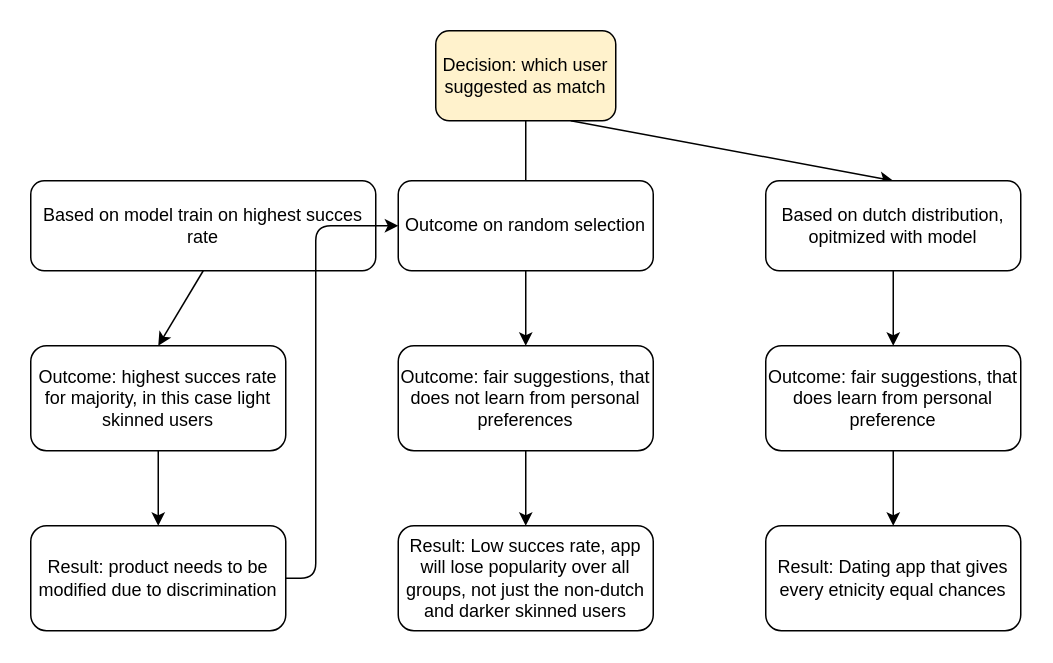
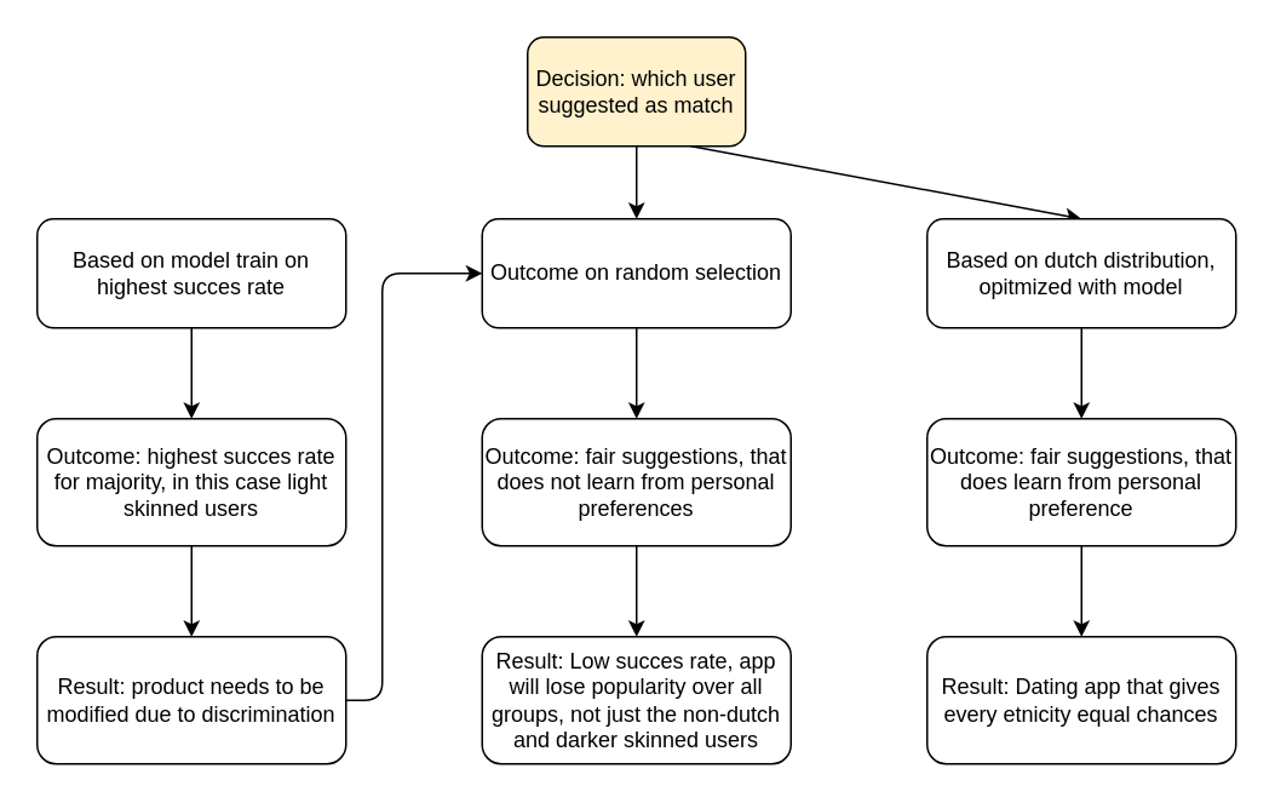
  <mxCell id="0" />
  <mxCell id="1" parent="0" />
- <mxCell id="2" style="edgeStyle=none;html=1;exitX=0.5;exitY=1;exitDx=0;exitDy=0;entryX=0.5;entryY=0;entryDx=0;entryDy=0;endArrow=none;" parent="1" source="4" target="8" edge="1"><mxGeometry relative="1" as="geometry" /></mxCell>
+ <mxCell id="2" style="edgeStyle=none;html=1;exitX=0.5;exitY=1;exitDx=0;exitDy=0;entryX=0.5;entryY=0;entryDx=0;entryDy=0;" parent="1" source="4" target="8" edge="1"><mxGeometry relative="1" as="geometry" /></mxCell>
  <mxCell id="3" style="edgeStyle=none;html=1;exitX=0.75;exitY=1;exitDx=0;exitDy=0;entryX=0.5;entryY=0;entryDx=0;entryDy=0;" parent="1" source="4" target="10" edge="1"><mxGeometry relative="1" as="geometry" /></mxCell>
  <mxCell id="4" value="Decision: which user suggested as match" style="rounded=1;whiteSpace=wrap;html=1;fillColor=#fff2cc;" parent="1" vertex="1"><mxGeometry x="290" y="20" width="120" height="60" as="geometry" /></mxCell>
  <mxCell id="5" style="edgeStyle=none;html=1;exitX=0.5;exitY=1;exitDx=0;exitDy=0;entryX=0.5;entryY=0;entryDx=0;entryDy=0;" parent="1" source="6" target="12" edge="1"><mxGeometry relative="1" as="geometry" /></mxCell>
- <mxCell id="6" value="Based on model train on highest succes rate" style="rounded=1;whiteSpace=wrap;html=1;" parent="1" vertex="1"><mxGeometry x="20" y="120" width="230" height="60" as="geometry" /></mxCell>
+ <mxCell id="6" value="Based on model train on highest succes rate" style="rounded=1;whiteSpace=wrap;html=1;" parent="1" vertex="1"><mxGeometry x="20" y="120" width="170" height="60" as="geometry" /></mxCell>
  <mxCell id="7" style="edgeStyle=none;html=1;exitX=0.5;exitY=1;exitDx=0;exitDy=0;entryX=0.5;entryY=0;entryDx=0;entryDy=0;" parent="1" source="8" target="14" edge="1"><mxGeometry relative="1" as="geometry" /></mxCell>
  <mxCell id="8" value="Outcome on random selection" style="rounded=1;whiteSpace=wrap;html=1;" parent="1" vertex="1"><mxGeometry x="265" y="120" width="170" height="60" as="geometry" /></mxCell>
  <mxCell id="9" style="edgeStyle=none;html=1;exitX=0.5;exitY=1;exitDx=0;exitDy=0;entryX=0.5;entryY=0;entryDx=0;entryDy=0;" parent="1" source="10" target="16" edge="1"><mxGeometry relative="1" as="geometry" /></mxCell>
  <mxCell id="10" value="Based on dutch distribution, opitmized with model" style="rounded=1;whiteSpace=wrap;html=1;" parent="1" vertex="1"><mxGeometry x="510" y="120" width="170" height="60" as="geometry" /></mxCell>
  <mxCell id="11" style="edgeStyle=none;html=1;exitX=0.5;exitY=1;exitDx=0;exitDy=0;entryX=0.5;entryY=0;entryDx=0;entryDy=0;" parent="1" source="12" target="18" edge="1"><mxGeometry relative="1" as="geometry" /></mxCell>
  <mxCell id="12" value="Outcome: highest succes rate for majority, in this case light skinned users" style="rounded=1;whiteSpace=wrap;html=1;" parent="1" vertex="1"><mxGeometry x="20" y="230" width="170" height="70" as="geometry" /></mxCell>
  <mxCell id="13" style="edgeStyle=none;html=1;exitX=0.5;exitY=1;exitDx=0;exitDy=0;entryX=0.5;entryY=0;entryDx=0;entryDy=0;" parent="1" source="14" target="19" edge="1"><mxGeometry relative="1" as="geometry" /></mxCell>
  <mxCell id="14" value="Outcome: fair suggestions, that does not learn from personal preferences" style="rounded=1;whiteSpace=wrap;html=1;" parent="1" vertex="1"><mxGeometry x="265" y="230" width="170" height="70" as="geometry" /></mxCell>
  <mxCell id="15" style="edgeStyle=none;html=1;exitX=0.5;exitY=1;exitDx=0;exitDy=0;entryX=0.5;entryY=0;entryDx=0;entryDy=0;" parent="1" source="16" target="20" edge="1"><mxGeometry relative="1" as="geometry" /></mxCell>
  <mxCell id="16" value="Outcome: fair suggestions, that does learn from personal preference" style="rounded=1;whiteSpace=wrap;html=1;" parent="1" vertex="1"><mxGeometry x="510" y="230" width="170" height="70" as="geometry" /></mxCell>
  <mxCell id="17" style="edgeStyle=none;html=1;exitX=1;exitY=0.5;exitDx=0;exitDy=0;entryX=0;entryY=0.5;entryDx=0;entryDy=0;" parent="1" source="18" target="8" edge="1"><mxGeometry relative="1" as="geometry"><Array as="points"><mxPoint x="210" y="385" /><mxPoint x="210" y="150" /></Array></mxGeometry></mxCell>
  <mxCell id="18" value="Result: product needs to be modified due to discrimination" style="rounded=1;whiteSpace=wrap;html=1;" parent="1" vertex="1"><mxGeometry x="20" y="350" width="170" height="70" as="geometry" /></mxCell>
  <mxCell id="19" value="Result: Low succes rate, app will lose popularity over all groups, not just the non-dutch and darker skinned users" style="rounded=1;whiteSpace=wrap;html=1;" parent="1" vertex="1"><mxGeometry x="265" y="350" width="170" height="70" as="geometry" /></mxCell>
  <mxCell id="20" value="Result: Dating app that gives every etnicity equal chances" style="rounded=1;whiteSpace=wrap;html=1;" parent="1" vertex="1"><mxGeometry x="510" y="350" width="170" height="70" as="geometry" /></mxCell>
